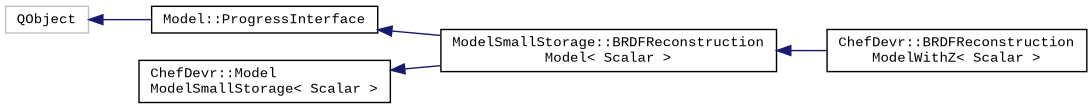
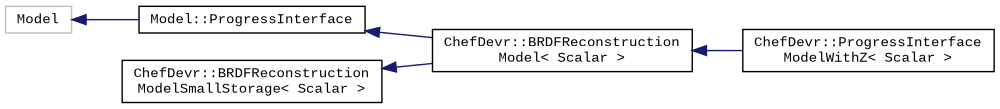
  digraph {
    fontname="Liberation Mono"
    rankdir=LR
    node [color=black fillcolor=white fontname="Liberation Mono" fontsize=10 shape=record style=filled]
    edge [color=midnightblue dir=back fontname="Liberation Mono" fontsize=10 labelfontname=FreeSans labelfontsize=10 style=solid]
-   n1 [color=grey75 height=0.2 label=QObject width=0.4]
+   n1 [color=grey75 height=0.2 label=Model width=0.4]
    n2 [height=0.2 label="Model::ProgressInterface" width=0.4]
-   n3 [height=0.2 label="ModelSmallStorage::BRDFReconstruction\lModel\< Scalar \>" width=0.4]
-   n4 [height=0.2 label="ChefDevr::BRDFReconstruction\lModelWithZ\< Scalar \>" width=0.4]
-   n5 [height=0.2 label="ChefDevr::Model\lModelSmallStorage\< Scalar \>" width=0.4]
+   n3 [height=0.2 label="ChefDevr::BRDFReconstruction\lModel\< Scalar \>" width=0.4]
+   n4 [height=0.2 label="ChefDevr::ProgressInterface\lModelWithZ\< Scalar \>" width=0.4]
+   n5 [height=0.2 label="ChefDevr::BRDFReconstruction\lModelSmallStorage\< Scalar \>" width=0.4]
    n1 -> n2
    n2 -> n3
    n3 -> n4
    n5 -> n3
  }
